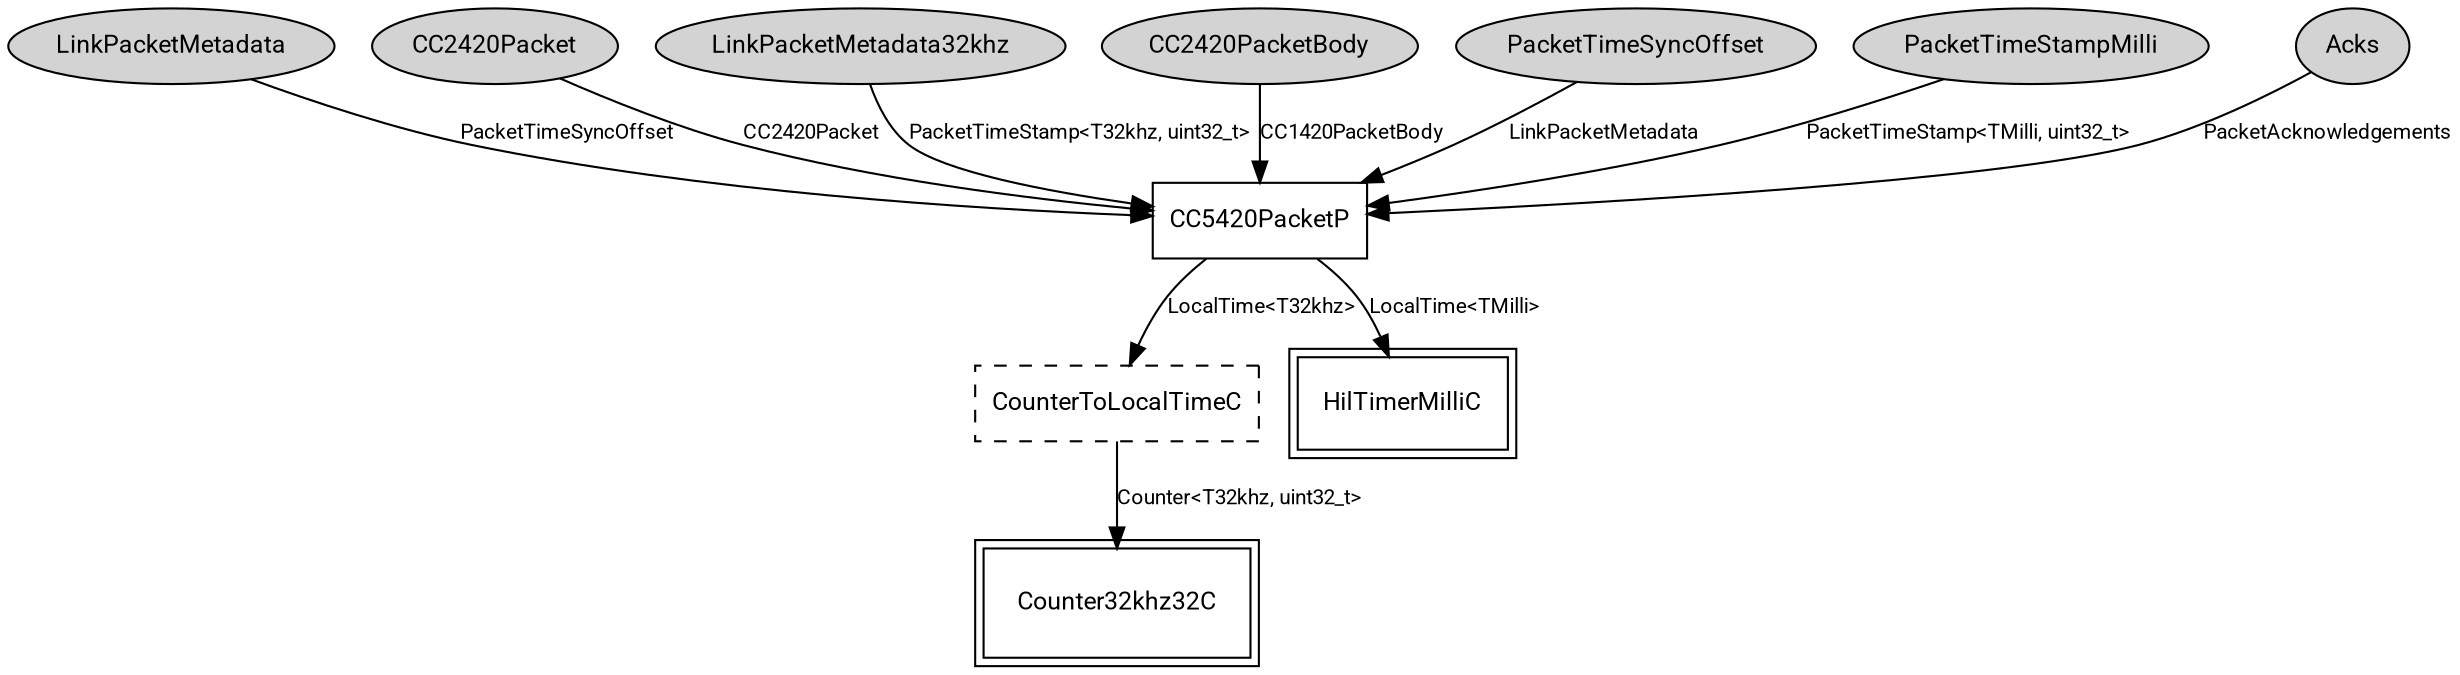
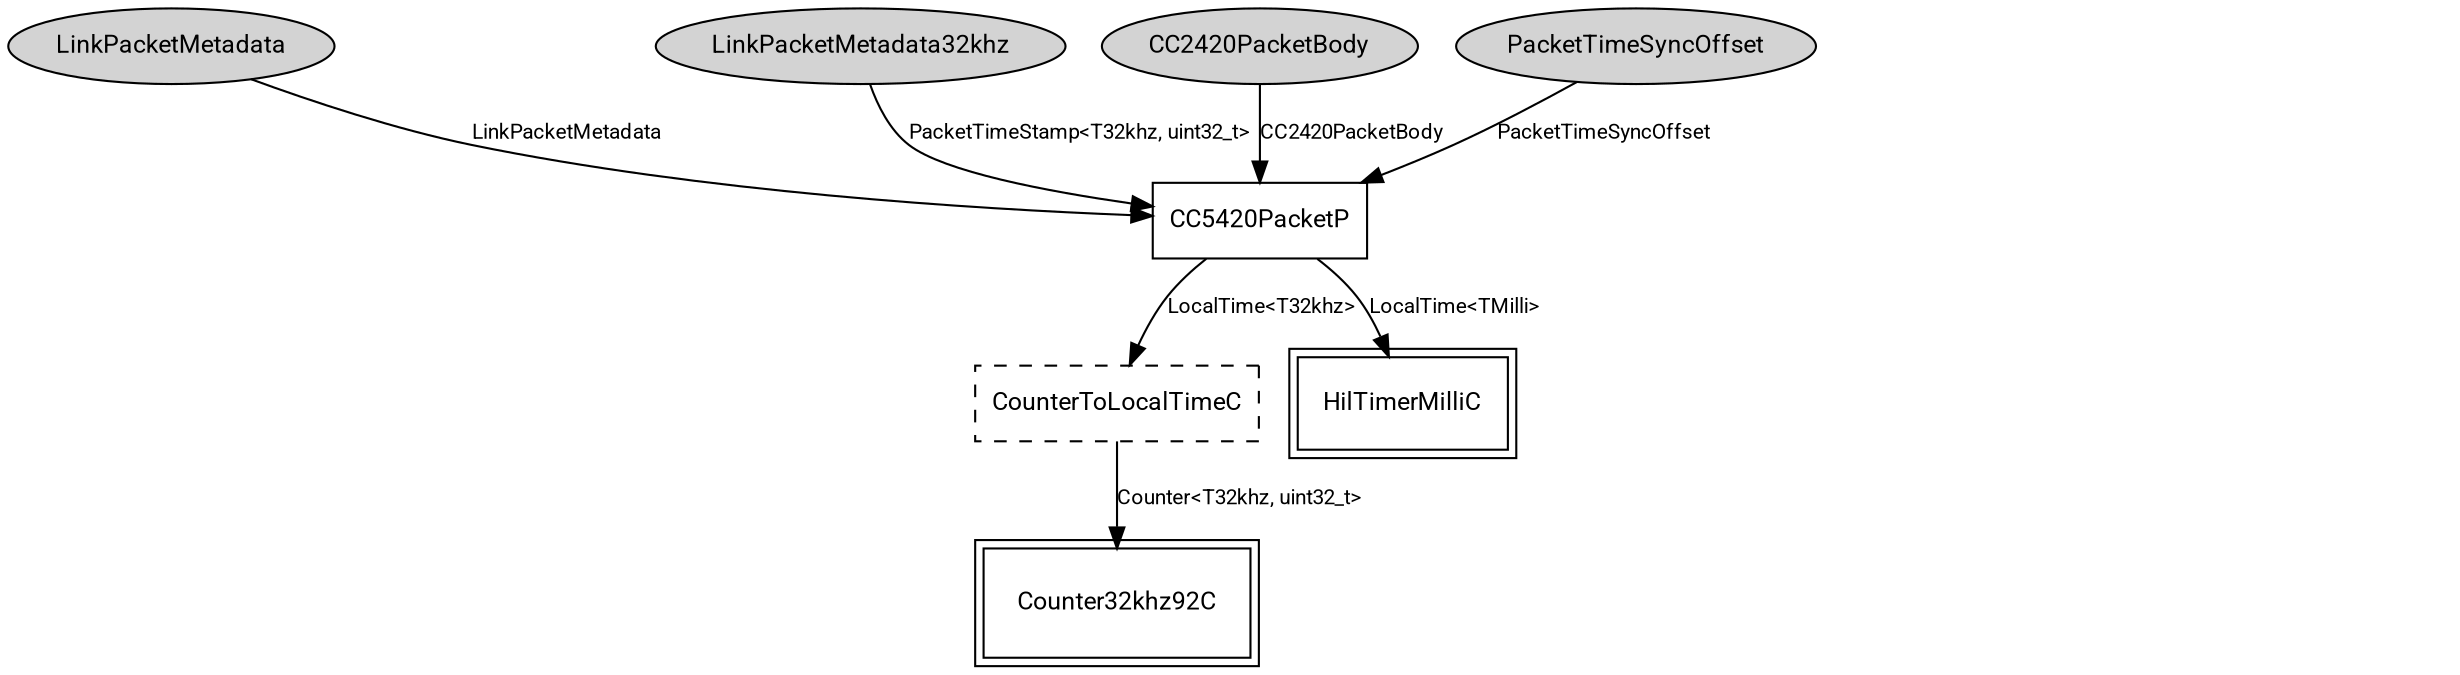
  digraph {
    fontname=Roboto
    node [fontname=Roboto fontsize=12 shape=ellipse style=filled]
    edge [fontname=Roboto fontsize=10]
    n1 [label=LinkPacketMetadata]
    n2 [label=CC5420PacketP shape=box style=""]
    n3 [label=CounterToLocalTimeC shape=box style=dashed]
    HilTimerMilliC [peripheries=2 shape=box style=""]
-   Counter32khz32C [peripheries=2 shape=box style=""]
-   n6 [label=CC2420Packet]
+   Counter32khz32C [peripheries=2 shape=box label=Counter32khz92C style=""]
    n7 [label=LinkPacketMetadata32khz]
    n8 [label=CC2420PacketBody]
    n9 [label=PacketTimeSyncOffset]
-   n10 [label=PacketTimeStampMilli]
-   n11 [label=Acks]
-   n1 -> n2 [label=PacketTimeSyncOffset]
+   n1 -> n2 [label=LinkPacketMetadata]
    n2 -> n3 [label="LocalTime<T32khz>"]
    n2 -> HilTimerMilliC [label="LocalTime<TMilli>"]
    n3 -> Counter32khz32C [label="Counter<T32khz, uint32_t>"]
-   n6 -> n2 [label=CC2420Packet]
    n7 -> n2 [label="PacketTimeStamp<T32khz, uint32_t>"]
-   n8 -> n2 [label=CC1420PacketBody]
-   n9 -> n2 [label=LinkPacketMetadata]
-   n10 -> n2 [label="PacketTimeStamp<TMilli, uint32_t>"]
-   n11 -> n2 [label=PacketAcknowledgements]
+   n8 -> n2 [label=CC2420PacketBody]
+   n9 -> n2 [label=PacketTimeSyncOffset]
  }
